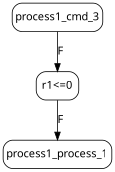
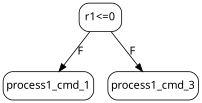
  digraph {
    fontname="Noto Sans"
    node [fontname="Noto Sans" margin="0.05,0.05" shape=box style=rounded]
    edge [fontname="Noto Sans"]
-   n1 [label=process1_process_1]
+   n1 [label=process1_cmd_1]
    n2 [label=process1_cmd_3]
    n3 [label="r1<=0"]
    n3 -> n1 [label=F]
-   n2 -> n3 [label=F]
+   n3 -> n2 [label=F]
  }
